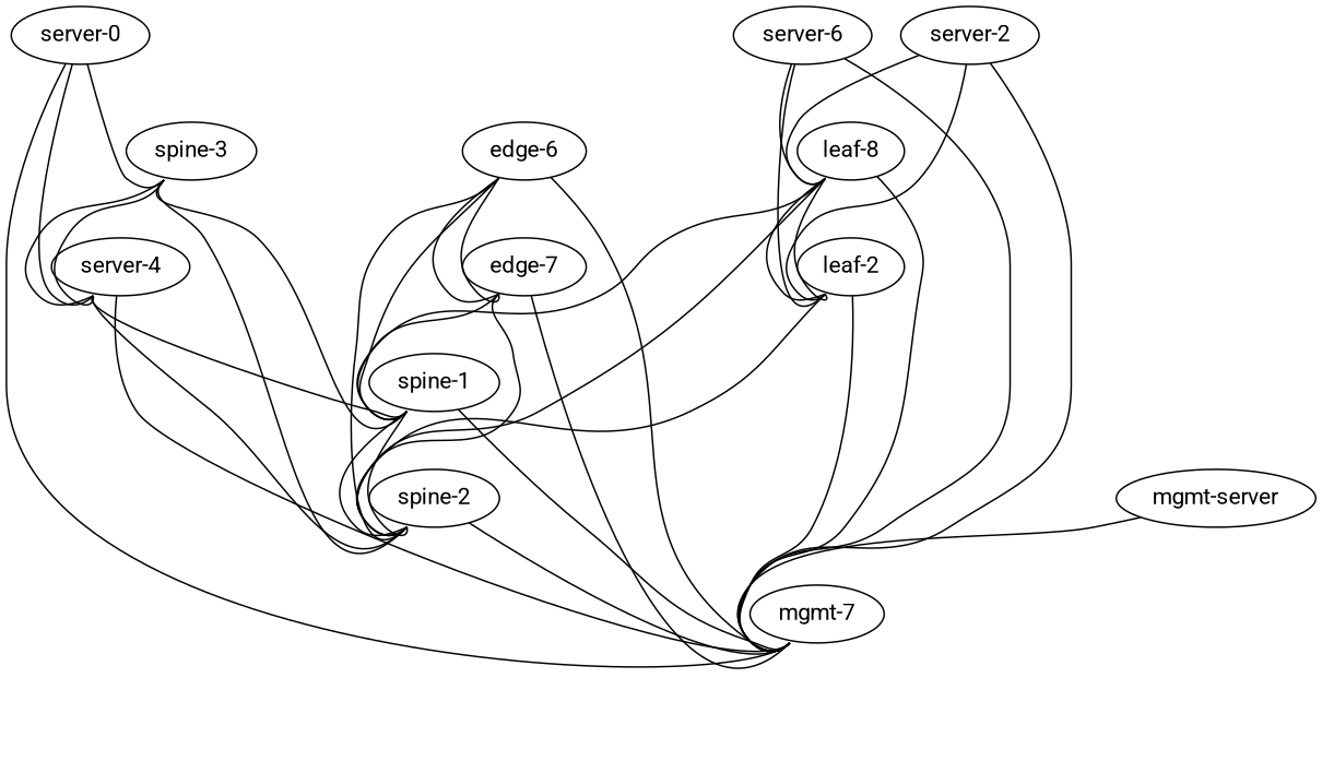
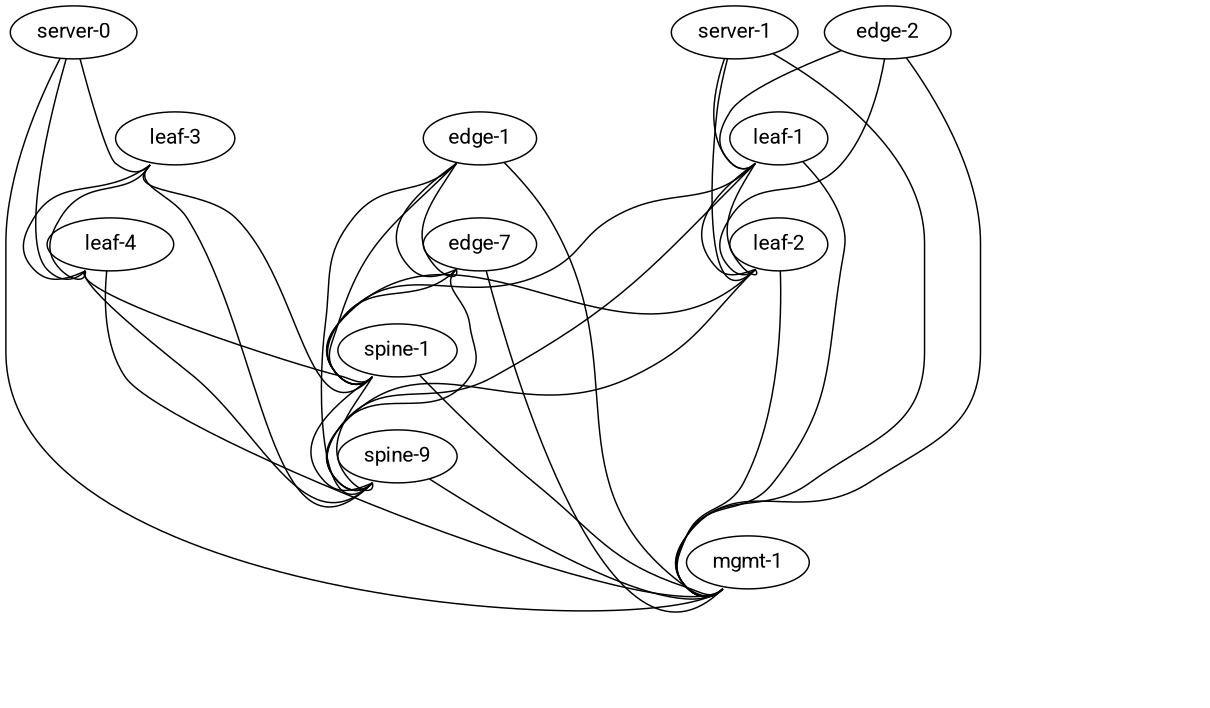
  graph {
    fontname=Roboto
    node [config="./helper_scripts/config_vagrant_switch.sh" fontname=Roboto function=leaf memory=512 vagrant=eth1 version="3.3.2" os="CumulusCommunity/cumulus-vx"]
    edge [fontname=Roboto headport=swp2 tailport=eth0]
-   "leaf-1" [as="CumulusCommunity/cumulus-vx" label="leaf-8" os=""]
+   "leaf-1" [as="CumulusCommunity/cumulus-vx" os=""]
    "leaf-2"
    "spine-1" [function=spine]
-   "spine-2" [function=spine]
-   "mgmt-1" [config="./helper_scripts/config_mgmt_switch.sh" function=mgmt vagrant=eth0 label="mgmt-7"]
-   "leaf-3" [label="spine-3"]
-   "leaf-4" [label="server-4"]
-   "edge-1" [function="edge" label="edge-6"]
+   "spine-2" [function=spine label="spine-9"]
+   "mgmt-1" [config="./helper_scripts/config_mgmt_switch.sh" function=mgmt vagrant=eth0]
+   "leaf-3"
+   "leaf-4"
+   "edge-1" [function="edge"]
    n9 [function="edge" label="edge-7"]
-   "server-1" [config="./helper_scripts/config_server.sh" function=host os="yk0/ubuntu-xenial" label="server-6" vagrant="" version=""]
-   "server-2" [config="./helper_scripts/config_server.sh" function=host os="yk0/ubuntu-xenial" vagrant="" version=""]
+   "server-1" [config="./helper_scripts/config_server.sh" function=host os="yk0/ubuntu-xenial" vagrant="" version=""]
+   "server-2" [config="./helper_scripts/config_server.sh" function=host os="yk0/ubuntu-xenial" label="edge-2" vagrant="" version=""]
    n12 [config="./helper_scripts/config_server.sh" function=host label="server-0" os="yk0/ubuntu-xenial" vagrant="" version=""]
-   "mgmt-server" [config="./helper_scripts/config_mgmt_server.sh" function="mgmt-server" memory=1024 os="CumulusCommunity/vx_oob_server" vagrant=eth0 version="1.0.3"]
    "leaf-1" -- "leaf-2" [headport=swp53 tailport=swp53]
    "leaf-1" -- "leaf-2" [headport=swp54 tailport=swp54]
    "leaf-1" -- "spine-1" [headport=swp1 tailport=swp51]
    "leaf-1" -- "spine-2" [headport=swp1 tailport=swp52]
    "leaf-1" -- "mgmt-1" [headport=swp1 left_mac="a0:00:00:00:00:11"]
+   "leaf-2" -- "spine-1" [tailport=swp51]
    "leaf-2" -- "spine-2" [tailport=swp52]
    "leaf-2" -- "mgmt-1" [left_mac="a0:00:00:00:00:12"]
    "spine-1" -- "spine-2" [headport=swp53 tailport=swp53]
    "spine-1" -- "spine-2" [headport=swp54 tailport=swp54]
    "spine-1" -- "mgmt-1" [headport=swp7 left_mac="a0:00:00:00:00:21"]
    "spine-2" -- "mgmt-1" [headport=swp8 left_mac="a0:00:00:00:00:22"]
    "leaf-3" -- "spine-1" [headport=swp3 tailport=swp51]
    "leaf-3" -- "spine-2" [headport=swp3 tailport=swp52]
    "leaf-3" -- "leaf-4" [headport=swp53 tailport=swp53]
    "leaf-3" -- "leaf-4" [headport=swp54 tailport=swp54]
    "leaf-4" -- "spine-1" [headport=swp4 tailport=swp51]
    "leaf-4" -- "spine-2" [headport=swp4 tailport=swp52]
    "leaf-4" -- "mgmt-1" [headport=swp4 left_mac="a0:00:00:00:00:14"]
    "edge-1" -- "spine-1" [headport=swp51 tailport=swp51]
    "edge-1" -- "spine-2" [headport=swp51 tailport=swp52]
    "edge-1" -- "mgmt-1" [headport=swp5 left_mac="a0:00:00:00:00:41"]
    "edge-1" -- n9 [headport=swp53 tailport=swp53]
    "edge-1" -- n9 [headport=swp54 tailport=swp54]
    n9 -- "spine-1" [headport=swp52 tailport=swp51]
    n9 -- "spine-2" [headport=swp52 tailport=swp52]
    n9 -- "mgmt-1" [headport=swp6 left_mac="a0:00:00:00:00:42"]
    "server-1" -- "leaf-1" [headport=swp1 left_mac="00:03:00:11:11:01" tailport=eth1]
    "server-1" -- "leaf-2" [headport=swp1 left_mac="00:03:00:11:11:02" tailport=eth2]
    "server-1" -- "mgmt-1" [headport=swp10 left_mac="a0:00:00:00:00:31"]
    "server-2" -- "leaf-1" [left_mac="00:03:00:22:22:01" tailport=eth1]
    "server-2" -- "leaf-2" [left_mac="00:03:00:22:22:02" tailport=eth2]
    "server-2" -- "mgmt-1" [headport=swp11 left_mac="a0:00:00:00:00:32"]
    n12 -- "mgmt-1" [headport=swp13 left_mac="a0:00:00:00:00:34"]
    n12 -- "leaf-3" [left_mac="00:03:00:44:44:01" tailport=eth1]
    n12 -- "leaf-4" [left_mac="00:03:00:44:44:02" tailport=eth2]
-   "mgmt-server" -- "mgmt-1" [headport=swp9 right_mac="a0:00:00:00:00:61" tailport=eth1]
  }
